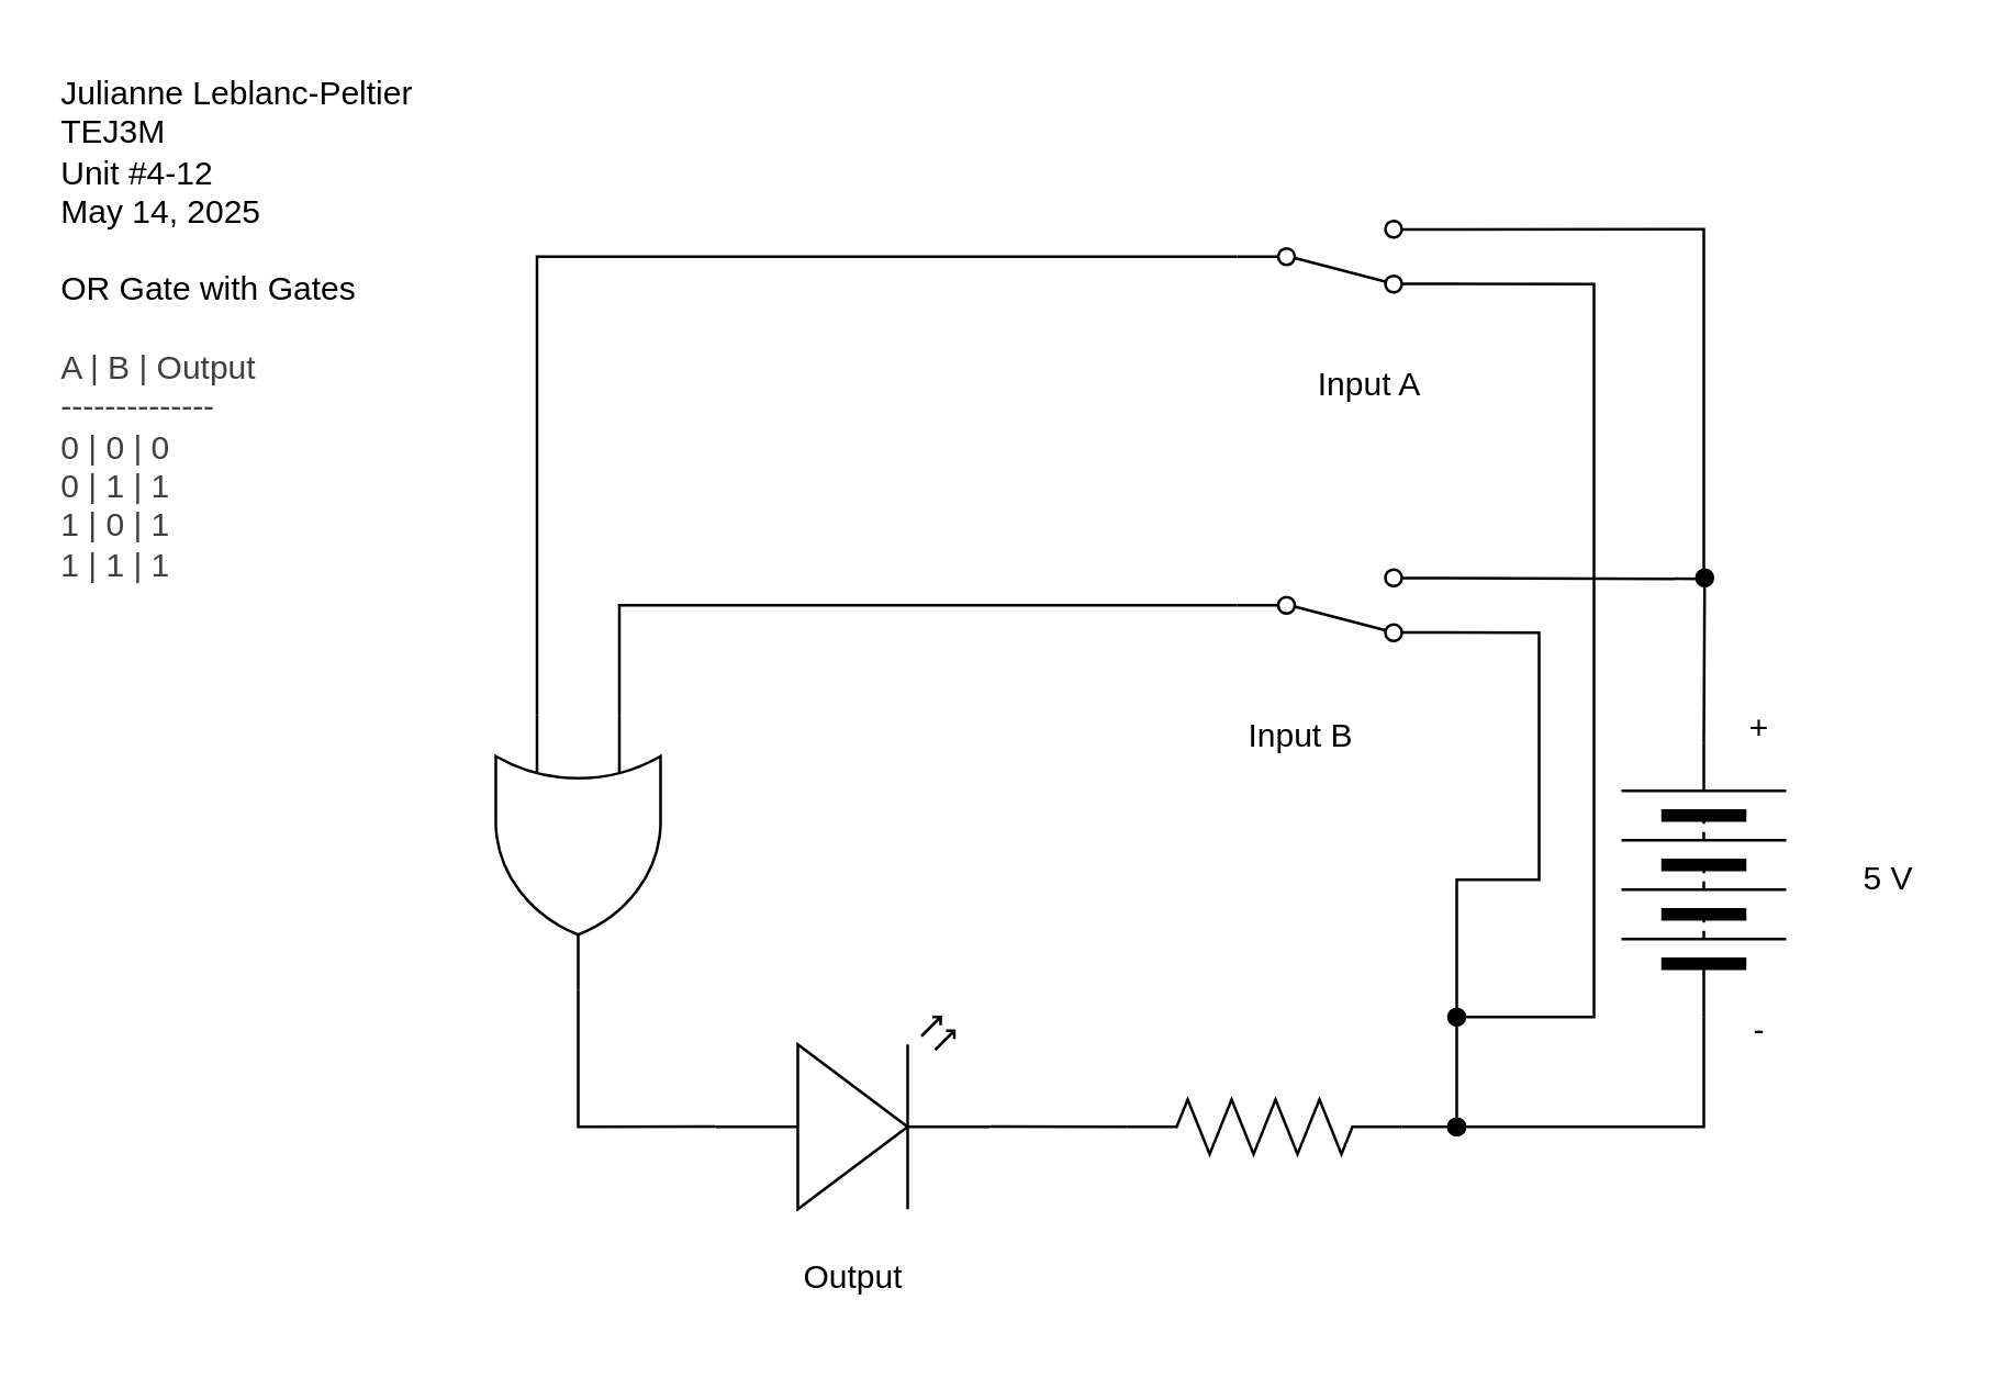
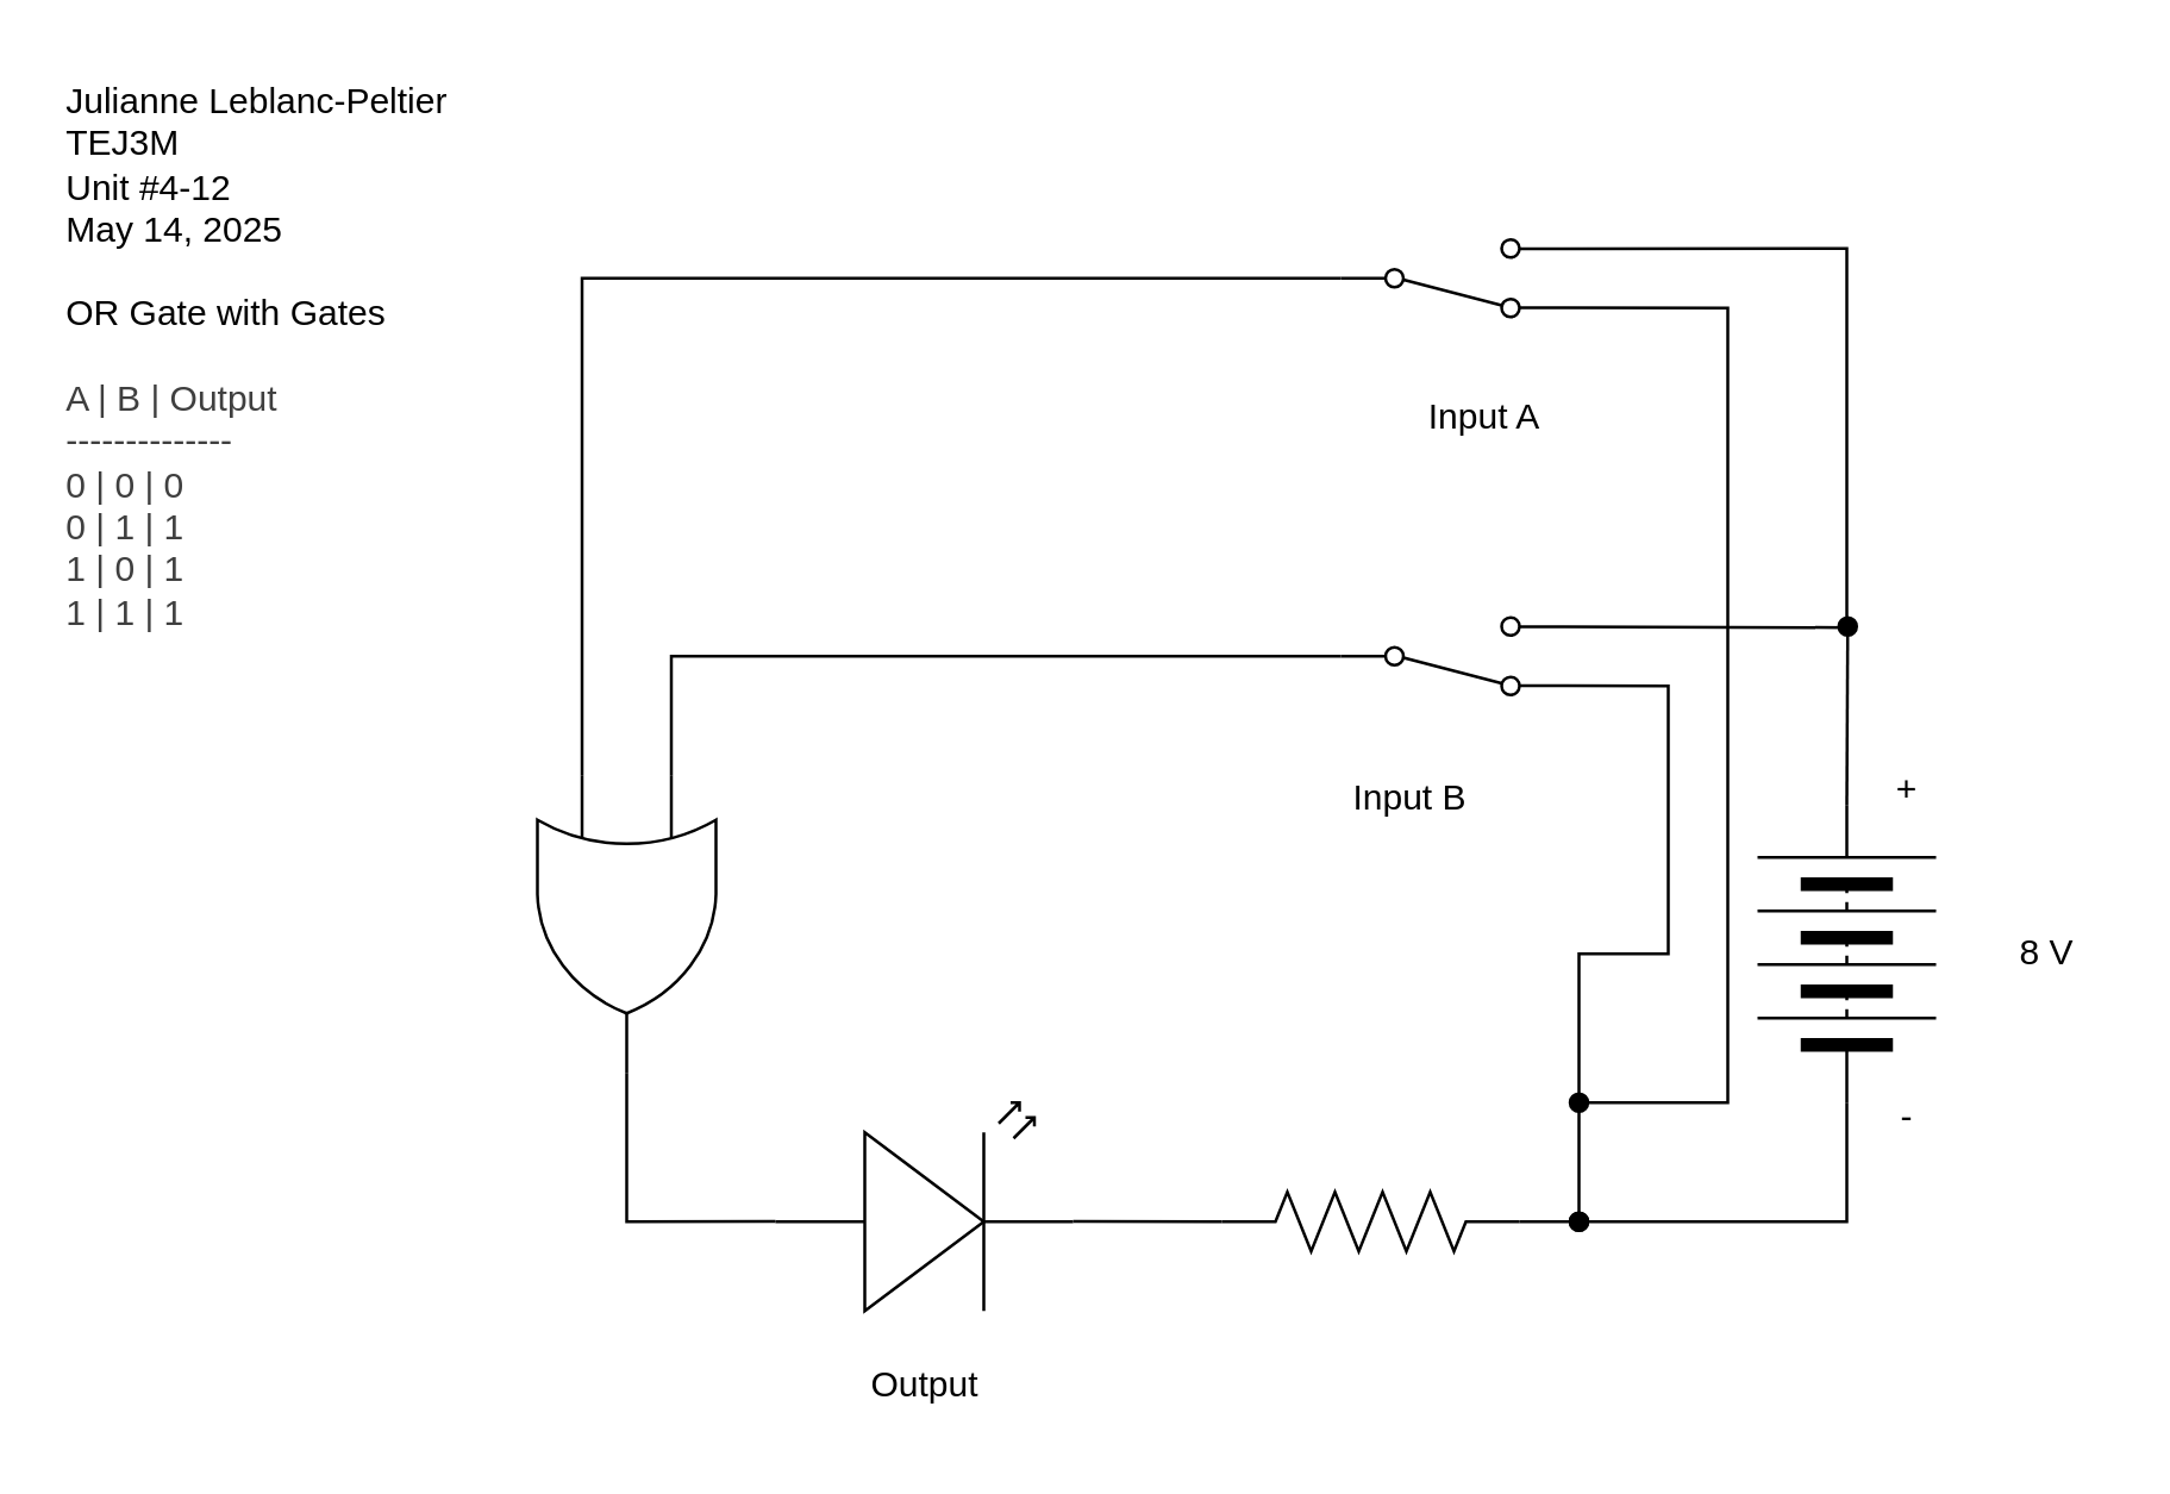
  <mxCell id="0" />
  <mxCell id="1" parent="0" />
  <mxCell id="2" style="edgeStyle=none;html=1;rounded=0;curved=0;endArrow=none;endFill=0;startArrow=oval;startFill=1;entryX=1;entryY=0.88;entryDx=0;entryDy=0;" edge="1" parent="1" target="14"><mxGeometry relative="1" as="geometry"><mxPoint x="530" y="240" as="targetPoint" /><mxPoint x="530" y="410" as="sourcePoint" /><Array as="points"><mxPoint x="530" y="320" /><mxPoint x="560" y="320" /><mxPoint x="560" y="230" /></Array></mxGeometry></mxCell>
  <mxCell id="3" style="edgeStyle=none;html=1;exitX=1;exitY=0.5;exitDx=0;exitDy=0;endArrow=oval;endFill=1;" edge="1" parent="1" source="4"><mxGeometry relative="1" as="geometry"><mxPoint x="620.308" y="210" as="targetPoint" /></mxGeometry></mxCell>
  <mxCell id="4" value="" style="pointerEvents=1;verticalLabelPosition=bottom;shadow=0;dashed=0;align=center;html=1;verticalAlign=top;shape=mxgraph.electrical.miscellaneous.batteryStack;rotation=-90;" vertex="1" parent="1"><mxGeometry x="570" y="290" width="100" height="60" as="geometry" /></mxCell>
  <mxCell id="5" value="" style="verticalLabelPosition=bottom;shadow=0;dashed=0;align=center;html=1;verticalAlign=top;shape=mxgraph.electrical.opto_electronics.led_2;pointerEvents=1;rotation=0;" vertex="1" parent="1"><mxGeometry x="260" y="370" width="100" height="70" as="geometry" /></mxCell>
  <mxCell id="6" value="Output" style="text;html=1;align=center;verticalAlign=middle;resizable=0;points=[];autosize=1;strokeColor=none;fillColor=none;" vertex="1" parent="1"><mxGeometry x="280" y="450" width="60" height="30" as="geometry" /></mxCell>
- <mxCell id="7" value="5 V" style="text;html=1;align=center;verticalAlign=middle;resizable=0;points=[];autosize=1;strokeColor=none;fillColor=none;" vertex="1" parent="1"><mxGeometry x="667" y="305" width="40" height="30" as="geometry" /></mxCell>
+ <mxCell id="7" value="8 V" style="text;html=1;align=center;verticalAlign=middle;resizable=0;points=[];autosize=1;strokeColor=none;fillColor=none;" vertex="1" parent="1"><mxGeometry x="667" y="305" width="40" height="30" as="geometry" /></mxCell>
  <mxCell id="8" value="+" style="text;html=1;align=center;verticalAlign=middle;resizable=0;points=[];autosize=1;strokeColor=none;fillColor=none;" vertex="1" parent="1"><mxGeometry x="625" y="250" width="30" height="30" as="geometry" /></mxCell>
  <mxCell id="9" style="edgeStyle=none;html=1;exitX=0;exitY=0.5;exitDx=0;exitDy=0;rounded=0;curved=0;endArrow=none;endFill=0;" edge="1" parent="1" source="4"><mxGeometry relative="1" as="geometry"><mxPoint x="530" y="410" as="targetPoint" /><Array as="points"><mxPoint x="620" y="410" /></Array></mxGeometry></mxCell>
  <mxCell id="10" value="-" style="text;html=1;align=center;verticalAlign=middle;resizable=0;points=[];autosize=1;strokeColor=none;fillColor=none;" vertex="1" parent="1"><mxGeometry x="625" y="360" width="30" height="30" as="geometry" /></mxCell>
  <mxCell id="11" value="Julianne Leblanc-Peltier&lt;div&gt;TEJ3M&lt;/div&gt;&lt;div&gt;Unit #4-12&lt;/div&gt;&lt;div&gt;May 14, 2025&lt;/div&gt;" style="text;html=1;align=left;verticalAlign=middle;resizable=0;points=[];autosize=1;strokeColor=none;fillColor=none;" vertex="1" parent="1"><mxGeometry x="20" y="20" width="150" height="70" as="geometry" /></mxCell>
  <mxCell id="12" value="Input B" style="text;html=1;align=center;verticalAlign=middle;resizable=0;points=[];autosize=1;strokeColor=none;fillColor=none;" vertex="1" parent="1"><mxGeometry x="442.5" y="253" width="60" height="30" as="geometry" /></mxCell>
  <mxCell id="13" style="edgeStyle=none;html=1;exitX=1;exitY=0.12;exitDx=0;exitDy=0;endArrow=none;endFill=0;" edge="1" parent="1" source="14"><mxGeometry relative="1" as="geometry"><mxPoint x="620" y="210.385" as="targetPoint" /></mxGeometry></mxCell>
  <mxCell id="14" value="" style="html=1;shape=mxgraph.electrical.electro-mechanical.twoWaySwitch;aspect=fixed;elSwitchState=2;flipV=1;" vertex="1" parent="1"><mxGeometry x="450" y="207" width="75" height="26" as="geometry" /></mxCell>
  <mxCell id="15" value="&lt;span style=&quot;color: rgb(0, 0, 0);&quot;&gt;OR Gate with Gates&lt;/span&gt;&lt;div&gt;&lt;font color=&quot;#000000&quot;&gt;&lt;br&gt;&lt;/font&gt;&lt;div style=&quot;color: rgb(63, 63, 63); scrollbar-color: rgb(226, 226, 226) rgb(251, 251, 251);&quot;&gt;&lt;span style=&quot;scrollbar-color: rgb(226, 226, 226) rgb(251, 251, 251); background-color: transparent; color: rgb(63, 63, 63);&quot;&gt;A | B | Output&lt;/span&gt;&lt;div style=&quot;color: rgb(63, 63, 63); scrollbar-color: rgb(226, 226, 226) rgb(251, 251, 251);&quot;&gt;--------------&lt;/div&gt;&lt;div style=&quot;color: rgb(63, 63, 63); scrollbar-color: rgb(226, 226, 226) rgb(251, 251, 251);&quot;&gt;0 | 0 | 0&lt;/div&gt;&lt;div style=&quot;color: rgb(63, 63, 63); scrollbar-color: rgb(226, 226, 226) rgb(251, 251, 251);&quot;&gt;0 | 1 | 1&lt;/div&gt;&lt;/div&gt;&lt;div style=&quot;color: rgb(63, 63, 63); scrollbar-color: rgb(226, 226, 226) rgb(251, 251, 251);&quot;&gt;1 | 0 | 1&lt;/div&gt;&lt;div style=&quot;color: rgb(63, 63, 63); scrollbar-color: rgb(226, 226, 226) rgb(251, 251, 251);&quot;&gt;1 | 1 | 1&lt;/div&gt;&lt;/div&gt;" style="text;html=1;align=left;verticalAlign=middle;resizable=0;points=[];autosize=1;strokeColor=none;fillColor=none;" vertex="1" parent="1"><mxGeometry x="20" y="90" width="130" height="130" as="geometry" /></mxCell>
  <mxCell id="16" style="edgeStyle=none;html=1;exitX=0;exitY=0.5;exitDx=0;exitDy=0;exitPerimeter=0;endArrow=oval;endFill=1;" edge="1" parent="1" source="17"><mxGeometry relative="1" as="geometry"><mxPoint x="530" y="410" as="targetPoint" /></mxGeometry></mxCell>
  <mxCell id="17" value="" style="pointerEvents=1;verticalLabelPosition=bottom;shadow=0;dashed=0;align=center;html=1;verticalAlign=top;shape=mxgraph.electrical.resistors.resistor_2;rotation=-180;" vertex="1" parent="1"><mxGeometry x="410" y="400" width="100" height="20" as="geometry" /></mxCell>
  <mxCell id="18" style="edgeStyle=none;html=1;exitX=1;exitY=0.57;exitDx=0;exitDy=0;exitPerimeter=0;entryX=1;entryY=0.5;entryDx=0;entryDy=0;entryPerimeter=0;endArrow=none;endFill=0;" edge="1" parent="1" source="5" target="17"><mxGeometry relative="1" as="geometry"><mxPoint x="410" y="420" as="targetPoint" /></mxGeometry></mxCell>
  <mxCell id="19" style="edgeStyle=none;html=1;exitX=1;exitY=0.5;exitDx=0;exitDy=0;exitPerimeter=0;entryX=0;entryY=0.57;entryDx=0;entryDy=0;entryPerimeter=0;rounded=0;curved=0;endArrow=none;endFill=0;" edge="1" parent="1" target="5"><mxGeometry relative="1" as="geometry"><Array as="points"><mxPoint x="210" y="410" /></Array><mxPoint x="210" y="360" as="sourcePoint" /></mxGeometry></mxCell>
  <mxCell id="20" style="edgeStyle=none;html=1;exitX=0;exitY=0.5;exitDx=0;exitDy=0;entryX=0;entryY=0.25;entryDx=0;entryDy=0;entryPerimeter=0;rounded=0;curved=0;endArrow=none;endFill=0;" edge="1" parent="1" source="14"><mxGeometry relative="1" as="geometry"><Array as="points"><mxPoint x="225" y="220" /></Array><mxPoint x="225" y="260" as="targetPoint" /></mxGeometry></mxCell>
  <mxCell id="21" style="edgeStyle=none;html=1;exitX=0;exitY=0.75;exitDx=0;exitDy=0;exitPerimeter=0;entryX=0;entryY=0.5;entryDx=0;entryDy=0;rounded=0;curved=0;endArrow=none;endFill=0;" edge="1" parent="1" target="24"><mxGeometry relative="1" as="geometry"><Array as="points"><mxPoint x="195" y="93" /></Array><mxPoint x="195" y="260" as="sourcePoint" /></mxGeometry></mxCell>
  <mxCell id="22" style="edgeStyle=none;html=1;exitX=1;exitY=0.12;exitDx=0;exitDy=0;rounded=0;curved=0;endArrow=none;endFill=0;" edge="1" parent="1" source="24"><mxGeometry relative="1" as="geometry"><mxPoint x="620" y="210" as="targetPoint" /><Array as="points"><mxPoint x="620" y="83" /></Array></mxGeometry></mxCell>
  <mxCell id="23" style="edgeStyle=none;html=1;exitX=1;exitY=0.88;exitDx=0;exitDy=0;rounded=0;curved=0;endArrow=oval;endFill=1;" edge="1" parent="1" source="24"><mxGeometry relative="1" as="geometry"><mxPoint x="530" y="370" as="targetPoint" /><Array as="points"><mxPoint x="580" y="103" /><mxPoint x="580" y="370" /></Array></mxGeometry></mxCell>
  <mxCell id="24" value="" style="html=1;shape=mxgraph.electrical.electro-mechanical.twoWaySwitch;aspect=fixed;elSwitchState=2;flipV=1;" vertex="1" parent="1"><mxGeometry x="450" y="80" width="75" height="26" as="geometry" /></mxCell>
  <mxCell id="25" value="Input A" style="text;html=1;align=center;verticalAlign=middle;resizable=0;points=[];autosize=1;strokeColor=none;fillColor=none;" vertex="1" parent="1"><mxGeometry x="467.5" y="125" width="60" height="30" as="geometry" /></mxCell>
  <mxCell id="26" value="" style="verticalLabelPosition=bottom;shadow=0;dashed=0;align=center;html=1;verticalAlign=top;shape=mxgraph.electrical.logic_gates.logic_gate;operation=or;rotation=90;" vertex="1" parent="1"><mxGeometry x="160" y="280" width="100" height="60" as="geometry" /></mxCell>
